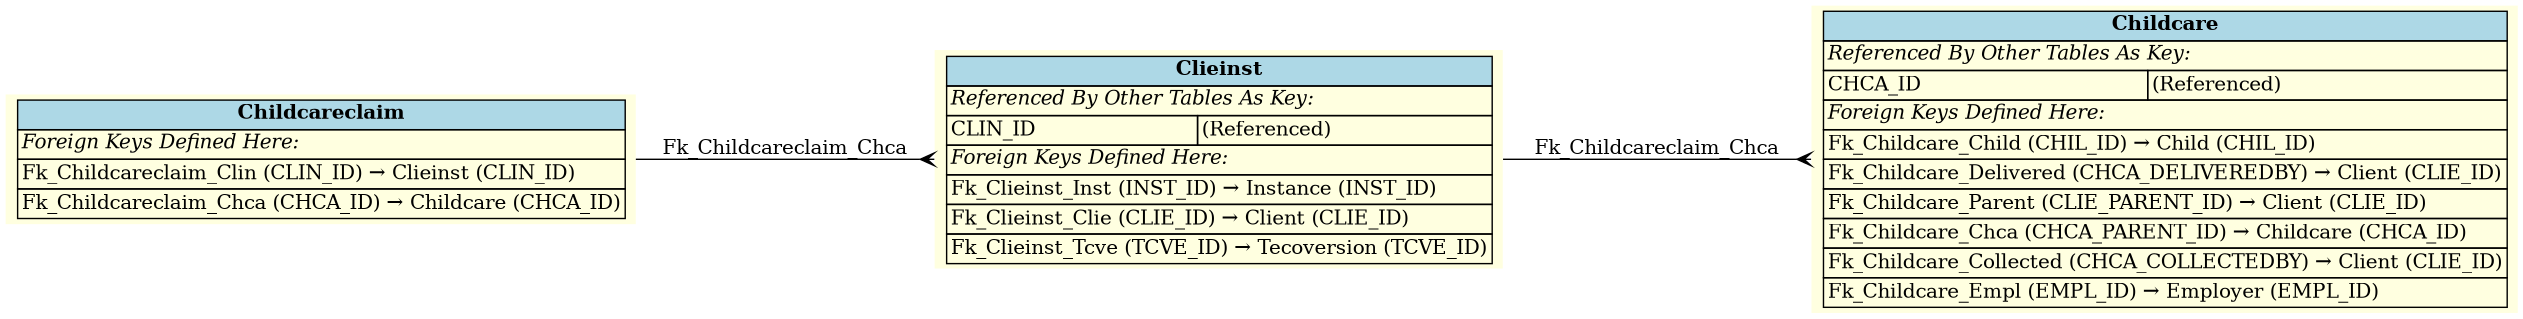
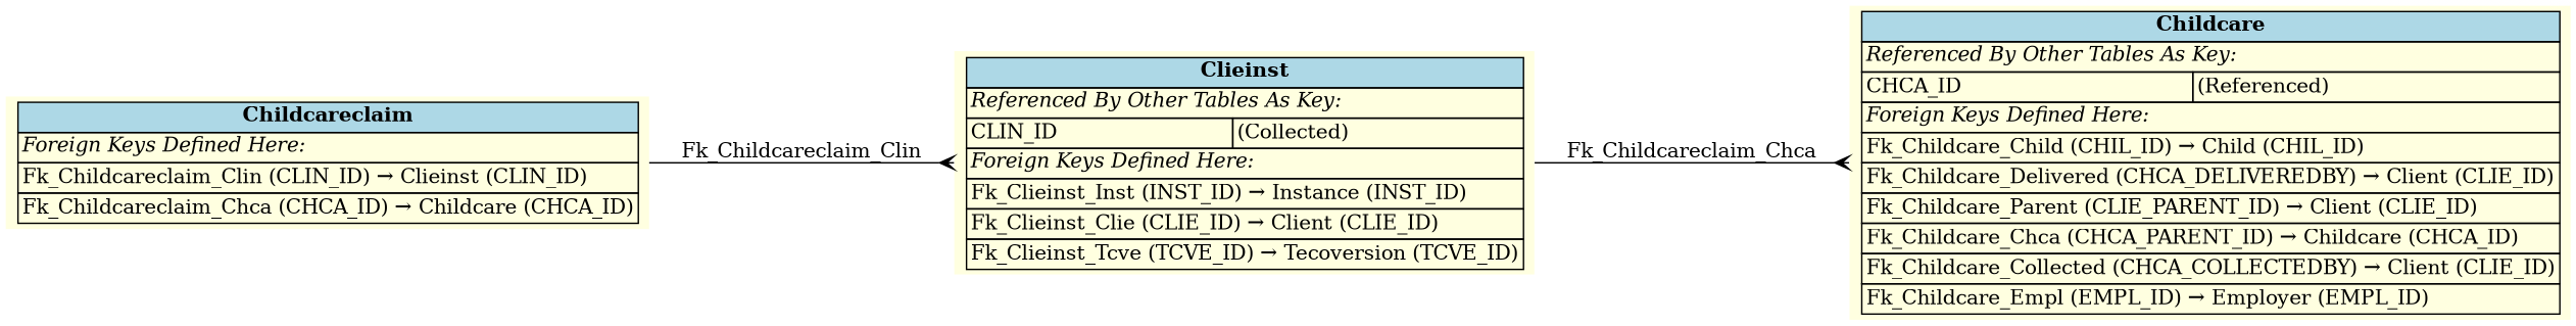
  digraph {
    rankdir=LR
    node [fillcolor=lightyellow shape=plaintext style=filled]
    edge [arrowhead=crow arrowtail=none dir=both labelfontsize=10]
    n1 [label=<     <TABLE BORDER="0" CELLBORDER="1" CELLSPACING="0" BGCOLOR="lightyellow">       <TR><TD COLSPAN="2" BGCOLOR="lightblue"><B>Childcareclaim</B></TD></TR>       <TR><TD COLSPAN="2" ALIGN="LEFT"><I>Foreign Keys Defined Here:</I></TD></TR>       <TR><TD ALIGN="LEFT" COLSPAN="2">Fk_Childcareclaim_Clin (CLIN_ID) &rarr; Clieinst (CLIN_ID)</TD></TR>       <TR><TD ALIGN="LEFT" COLSPAN="2">Fk_Childcareclaim_Chca (CHCA_ID) &rarr; Childcare (CHCA_ID)</TD></TR>     </TABLE>     >]
-   n2 [label=<     <TABLE BORDER="0" CELLBORDER="1" CELLSPACING="0" BGCOLOR="lightyellow">       <TR><TD COLSPAN="2" BGCOLOR="lightblue"><B>Clieinst</B></TD></TR>       <TR><TD COLSPAN="2" ALIGN="LEFT"><I>Referenced By Other Tables As Key:</I></TD></TR>       <TR><TD ALIGN="LEFT">CLIN_ID</TD><TD ALIGN="LEFT">(Referenced)</TD></TR>       <TR><TD COLSPAN="2" ALIGN="LEFT"><I>Foreign Keys Defined Here:</I></TD></TR>       <TR><TD ALIGN="LEFT" COLSPAN="2">Fk_Clieinst_Inst (INST_ID) &rarr; Instance (INST_ID)</TD></TR>       <TR><TD ALIGN="LEFT" COLSPAN="2">Fk_Clieinst_Clie (CLIE_ID) &rarr; Client (CLIE_ID)</TD></TR>       <TR><TD ALIGN="LEFT" COLSPAN="2">Fk_Clieinst_Tcve (TCVE_ID) &rarr; Tecoversion (TCVE_ID)</TD></TR>     </TABLE>     >]
+   n2 [label=<     <TABLE BORDER="0" CELLBORDER="1" CELLSPACING="0" BGCOLOR="lightyellow">       <TR><TD COLSPAN="2" BGCOLOR="lightblue"><B>Clieinst</B></TD></TR>       <TR><TD COLSPAN="2" ALIGN="LEFT"><I>Referenced By Other Tables As Key:</I></TD></TR>       <TR><TD ALIGN="LEFT">CLIN_ID</TD><TD ALIGN="LEFT">(Collected)</TD></TR>       <TR><TD COLSPAN="2" ALIGN="LEFT"><I>Foreign Keys Defined Here:</I></TD></TR>       <TR><TD ALIGN="LEFT" COLSPAN="2">Fk_Clieinst_Inst (INST_ID) &rarr; Instance (INST_ID)</TD></TR>       <TR><TD ALIGN="LEFT" COLSPAN="2">Fk_Clieinst_Clie (CLIE_ID) &rarr; Client (CLIE_ID)</TD></TR>       <TR><TD ALIGN="LEFT" COLSPAN="2">Fk_Clieinst_Tcve (TCVE_ID) &rarr; Tecoversion (TCVE_ID)</TD></TR>     </TABLE>     >]
    n3 [label=<     <TABLE BORDER="0" CELLBORDER="1" CELLSPACING="0" BGCOLOR="lightyellow">       <TR><TD COLSPAN="2" BGCOLOR="lightblue"><B>Childcare</B></TD></TR>       <TR><TD COLSPAN="2" ALIGN="LEFT"><I>Referenced By Other Tables As Key:</I></TD></TR>       <TR><TD ALIGN="LEFT">CHCA_ID</TD><TD ALIGN="LEFT">(Referenced)</TD></TR>       <TR><TD COLSPAN="2" ALIGN="LEFT"><I>Foreign Keys Defined Here:</I></TD></TR>       <TR><TD ALIGN="LEFT" COLSPAN="2">Fk_Childcare_Child (CHIL_ID) &rarr; Child (CHIL_ID)</TD></TR>       <TR><TD ALIGN="LEFT" COLSPAN="2">Fk_Childcare_Delivered (CHCA_DELIVEREDBY) &rarr; Client (CLIE_ID)</TD></TR>       <TR><TD ALIGN="LEFT" COLSPAN="2">Fk_Childcare_Parent (CLIE_PARENT_ID) &rarr; Client (CLIE_ID)</TD></TR>       <TR><TD ALIGN="LEFT" COLSPAN="2">Fk_Childcare_Chca (CHCA_PARENT_ID) &rarr; Childcare (CHCA_ID)</TD></TR>       <TR><TD ALIGN="LEFT" COLSPAN="2">Fk_Childcare_Collected (CHCA_COLLECTEDBY) &rarr; Client (CLIE_ID)</TD></TR>       <TR><TD ALIGN="LEFT" COLSPAN="2">Fk_Childcare_Empl (EMPL_ID) &rarr; Employer (EMPL_ID)</TD></TR>     </TABLE>     >]
-   n1 -> n2 [label=" Fk_Childcareclaim_Chca "]
+   n1 -> n2 [label=" Fk_Childcareclaim_Clin "]
    n2 -> n3 [label=" Fk_Childcareclaim_Chca "]
  }
